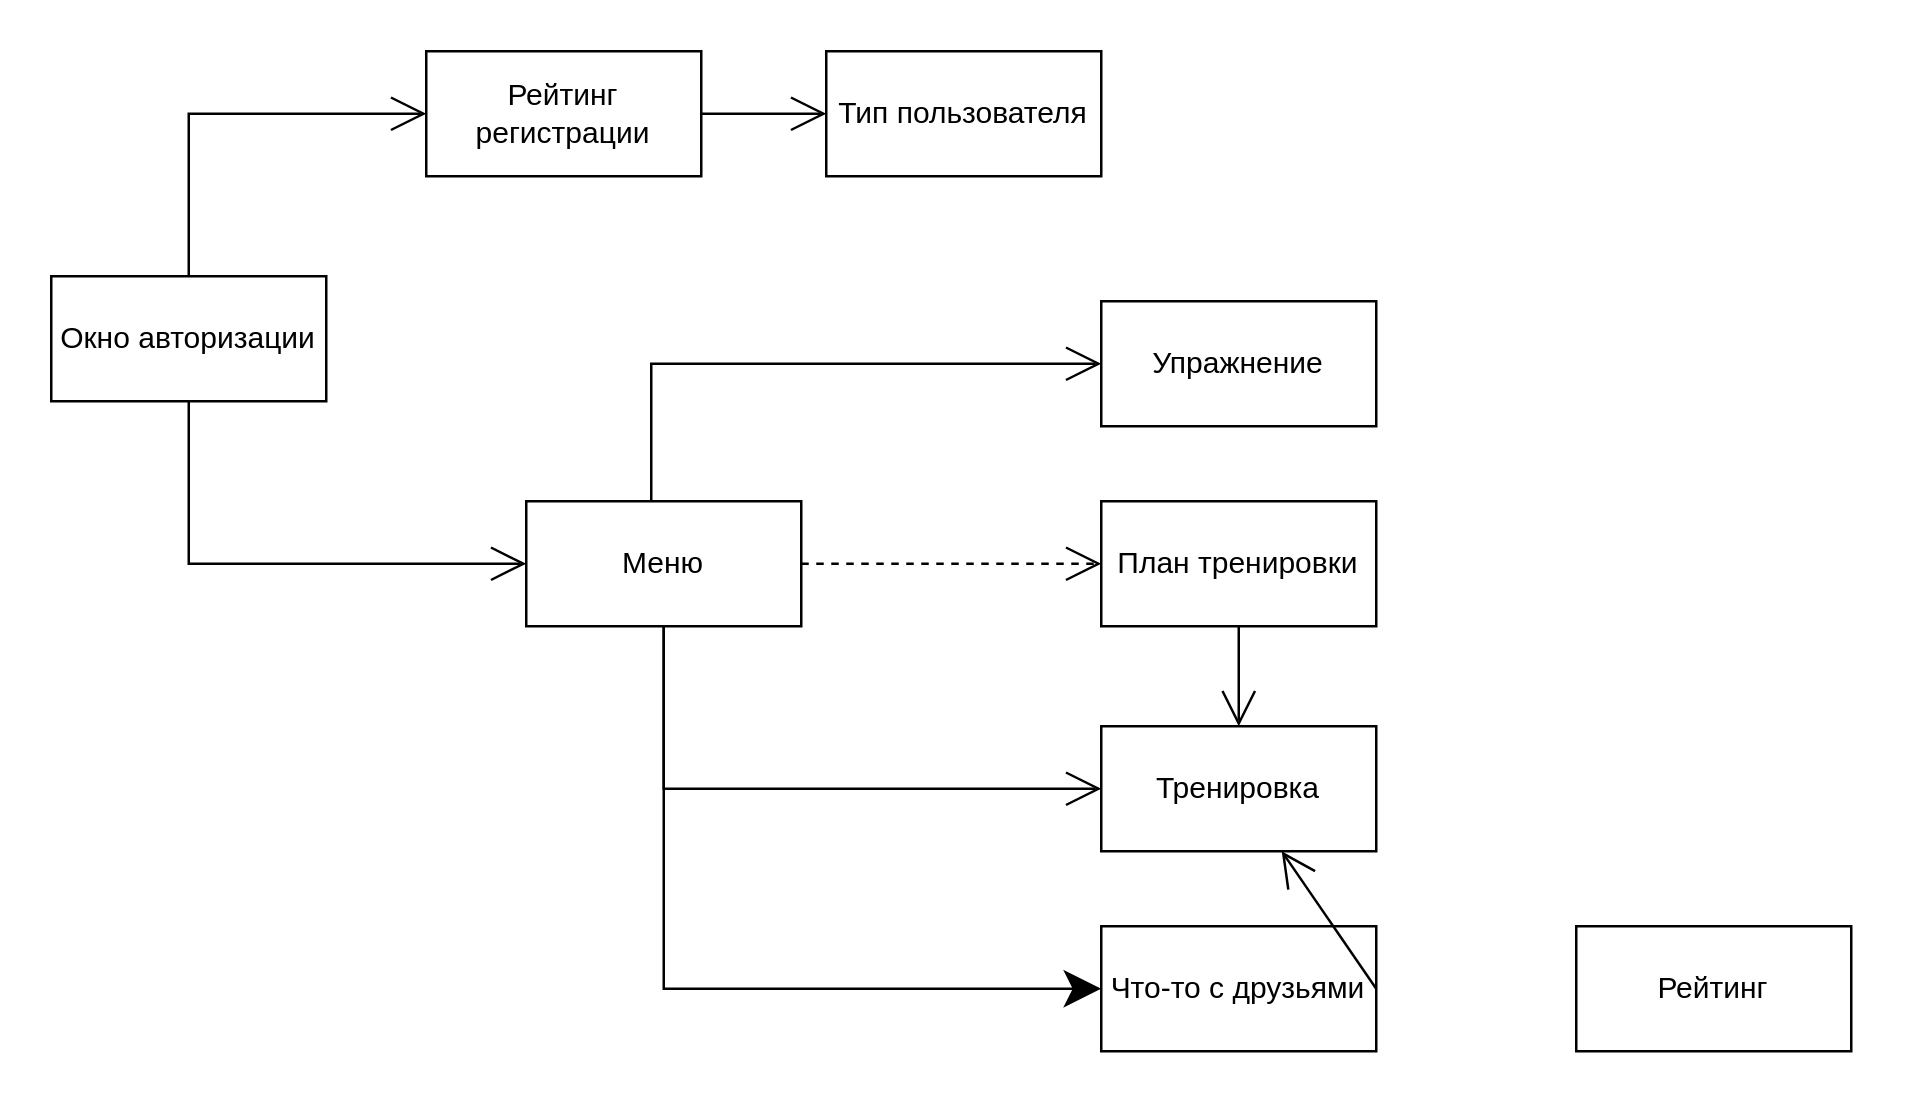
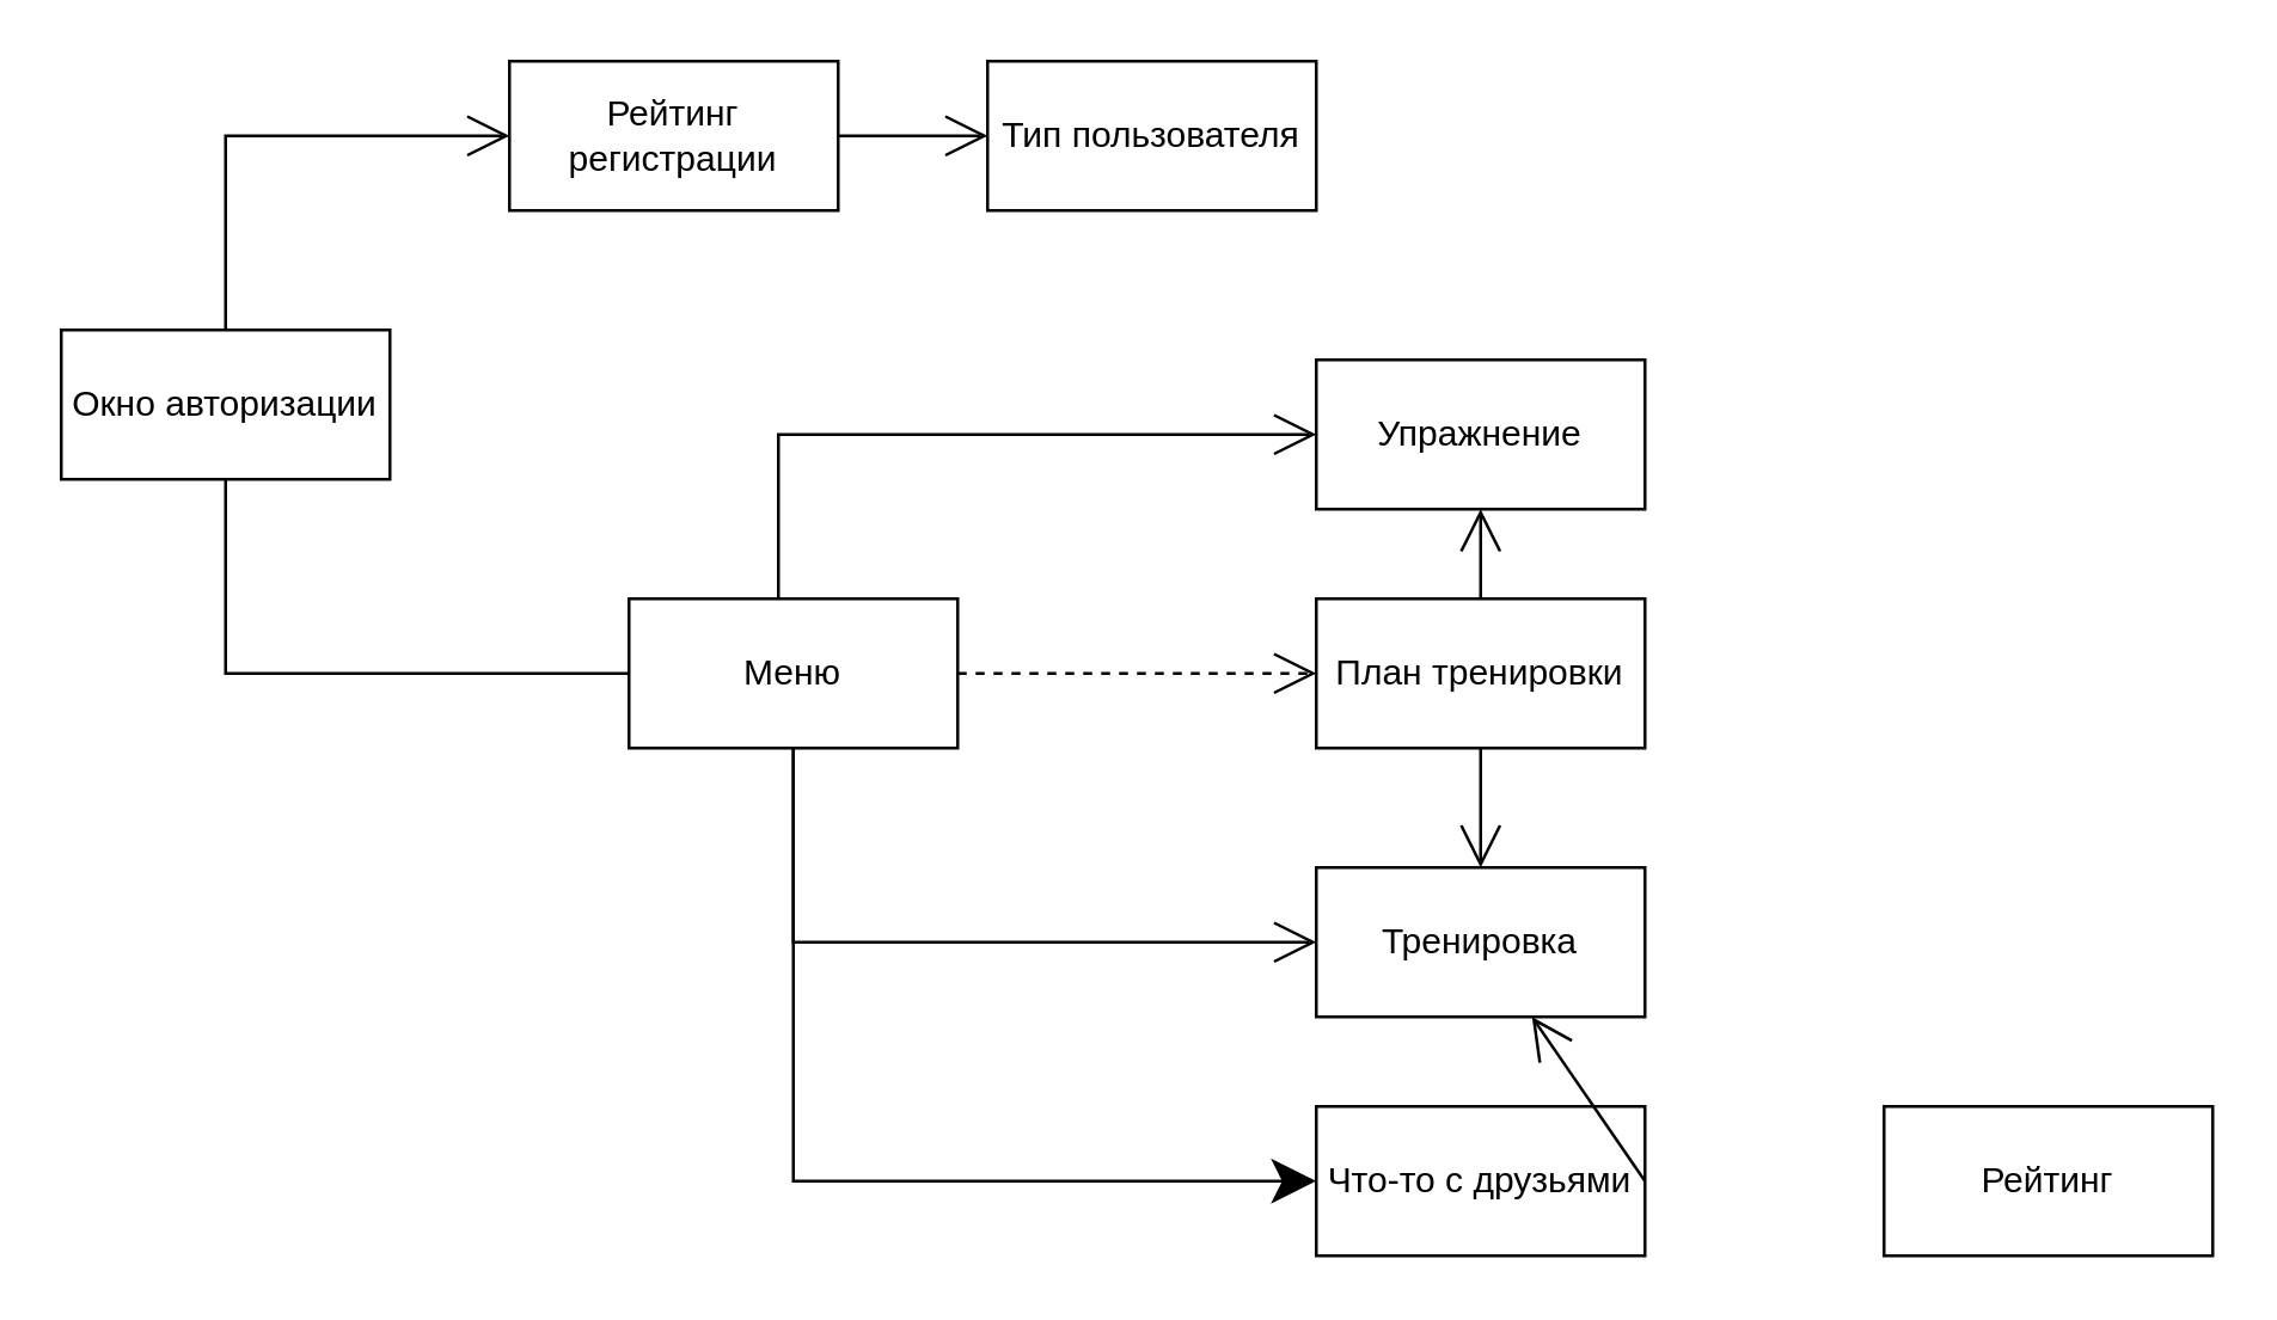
  <mxCell id="0" />
  <mxCell id="1" parent="0" />
  <mxCell id="2" value="Окно авторизации" style="html=1;whiteSpace=wrap;" vertex="1" parent="1"><mxGeometry x="20" y="110" width="110" height="50" as="geometry" /></mxCell>
  <mxCell id="3" value="Рейтинг регистрации" style="html=1;whiteSpace=wrap;" vertex="1" parent="1"><mxGeometry x="170" y="20" width="110" height="50" as="geometry" /></mxCell>
  <mxCell id="4" value="" style="endArrow=open;endFill=1;endSize=12;html=1;rounded=0;exitX=0.5;exitY=0;exitDx=0;exitDy=0;entryX=0;entryY=0.5;entryDx=0;entryDy=0;" edge="1" parent="1" source="2" target="3"><mxGeometry width="160" relative="1" as="geometry"><mxPoint x="260" y="200" as="sourcePoint" /><mxPoint x="420" y="200" as="targetPoint" /><Array as="points"><mxPoint x="75" y="45" /></Array></mxGeometry></mxCell>
  <mxCell id="5" value="Меню" style="html=1;whiteSpace=wrap;" vertex="1" parent="1"><mxGeometry x="210" y="200" width="110" height="50" as="geometry" /></mxCell>
  <mxCell id="6" value="Тип пользователя" style="html=1;whiteSpace=wrap;" vertex="1" parent="1"><mxGeometry x="330" y="20" width="110" height="50" as="geometry" /></mxCell>
  <mxCell id="7" value="" style="endArrow=open;endFill=1;endSize=12;html=1;rounded=0;exitX=1;exitY=0.5;exitDx=0;exitDy=0;entryX=0;entryY=0.5;entryDx=0;entryDy=0;" edge="1" parent="1" source="3" target="6"><mxGeometry width="160" relative="1" as="geometry"><mxPoint x="260" y="200" as="sourcePoint" /><mxPoint x="420" y="200" as="targetPoint" /></mxGeometry></mxCell>
- <mxCell id="8" value="" style="endArrow=open;endFill=1;endSize=12;html=1;rounded=0;exitX=0.5;exitY=1;exitDx=0;exitDy=0;entryX=0;entryY=0.5;entryDx=0;entryDy=0;" edge="1" parent="1" source="2" target="5"><mxGeometry width="160" relative="1" as="geometry"><mxPoint x="260" y="200" as="sourcePoint" /><mxPoint x="420" y="200" as="targetPoint" /><Array as="points"><mxPoint x="75" y="225" /></Array></mxGeometry></mxCell>
+ <mxCell id="8" value="" style="endArrow=none;endFill=1;endSize=12;html=1;rounded=0;exitX=0.5;exitY=1;exitDx=0;exitDy=0;entryX=0;entryY=0.5;entryDx=0;entryDy=0;" edge="1" parent="1" source="2" target="5"><mxGeometry width="160" relative="1" as="geometry"><mxPoint x="260" y="200" as="sourcePoint" /><mxPoint x="420" y="200" as="targetPoint" /><Array as="points"><mxPoint x="75" y="225" /></Array></mxGeometry></mxCell>
  <mxCell id="9" value="Упражнение" style="html=1;whiteSpace=wrap;" vertex="1" parent="1"><mxGeometry x="440" y="120" width="110" height="50" as="geometry" /></mxCell>
  <mxCell id="10" value="План тренировки" style="html=1;whiteSpace=wrap;" vertex="1" parent="1"><mxGeometry x="440" y="200" width="110" height="50" as="geometry" /></mxCell>
  <mxCell id="11" value="Тренировка" style="html=1;whiteSpace=wrap;" vertex="1" parent="1"><mxGeometry x="440" y="290" width="110" height="50" as="geometry" /></mxCell>
  <mxCell id="12" value="" style="endArrow=open;endFill=1;endSize=12;html=1;rounded=0;entryX=0;entryY=0.5;entryDx=0;entryDy=0;" edge="1" parent="1" target="9"><mxGeometry width="160" relative="1" as="geometry"><mxPoint x="260" y="200" as="sourcePoint" /><mxPoint x="420" y="200" as="targetPoint" /><Array as="points"><mxPoint x="260" y="145" /></Array></mxGeometry></mxCell>
  <mxCell id="13" value="" style="endArrow=open;endFill=1;endSize=12;html=1;rounded=0;exitX=1;exitY=0.5;exitDx=0;exitDy=0;entryX=0;entryY=0.5;entryDx=0;entryDy=0;dashed=1;" edge="1" parent="1" source="5" target="10"><mxGeometry width="160" relative="1" as="geometry"><mxPoint x="260" y="200" as="sourcePoint" /><mxPoint x="420" y="200" as="targetPoint" /></mxGeometry></mxCell>
  <mxCell id="14" value="" style="endArrow=open;endFill=1;endSize=12;html=1;rounded=0;exitX=0.5;exitY=1;exitDx=0;exitDy=0;entryX=0;entryY=0.5;entryDx=0;entryDy=0;" edge="1" parent="1" source="5" target="11"><mxGeometry width="160" relative="1" as="geometry"><mxPoint x="260" y="200" as="sourcePoint" /><mxPoint x="420" y="200" as="targetPoint" /><Array as="points"><mxPoint x="265" y="315" /></Array></mxGeometry></mxCell>
+ <mxCell id="15" value="" style="endArrow=open;endFill=1;endSize=12;html=1;rounded=0;exitX=0.5;exitY=0;exitDx=0;exitDy=0;entryX=0.5;entryY=1;entryDx=0;entryDy=0;" edge="1" parent="1" source="10" target="9"><mxGeometry width="160" relative="1" as="geometry"><mxPoint x="260" y="200" as="sourcePoint" /><mxPoint x="420" y="200" as="targetPoint" /></mxGeometry></mxCell>
  <mxCell id="16" value="Что-то с друзьями" style="html=1;whiteSpace=wrap;" vertex="1" parent="1"><mxGeometry x="440" y="370" width="110" height="50" as="geometry" /></mxCell>
  <mxCell id="17" value="" style="endArrow=classic;endFill=1;endSize=12;html=1;rounded=0;exitX=0.5;exitY=1;exitDx=0;exitDy=0;entryX=0;entryY=0.5;entryDx=0;entryDy=0;" edge="1" parent="1" source="5" target="16"><mxGeometry width="160" relative="1" as="geometry"><mxPoint x="260" y="200" as="sourcePoint" /><mxPoint x="420" y="200" as="targetPoint" /><Array as="points"><mxPoint x="265" y="395" /></Array></mxGeometry></mxCell>
  <mxCell id="18" value="Рейтинг" style="html=1;whiteSpace=wrap;" vertex="1" parent="1"><mxGeometry x="630" y="370" width="110" height="50" as="geometry" /></mxCell>
  <mxCell id="19" value="" style="endArrow=open;endFill=1;endSize=12;html=1;rounded=0;exitX=1;exitY=0.5;exitDx=0;exitDy=0;" edge="1" parent="1" source="16" target="11"><mxGeometry width="160" relative="1" as="geometry"><mxPoint x="260" y="200" as="sourcePoint" /><mxPoint x="420" y="200" as="targetPoint" /></mxGeometry></mxCell>
  <mxCell id="20" value="" style="endArrow=open;endFill=1;endSize=12;html=1;rounded=0;exitX=0.5;exitY=1;exitDx=0;exitDy=0;entryX=0.5;entryY=0;entryDx=0;entryDy=0;" edge="1" parent="1" source="10" target="11"><mxGeometry width="160" relative="1" as="geometry"><mxPoint x="260" y="200" as="sourcePoint" /><mxPoint x="420" y="200" as="targetPoint" /></mxGeometry></mxCell>
